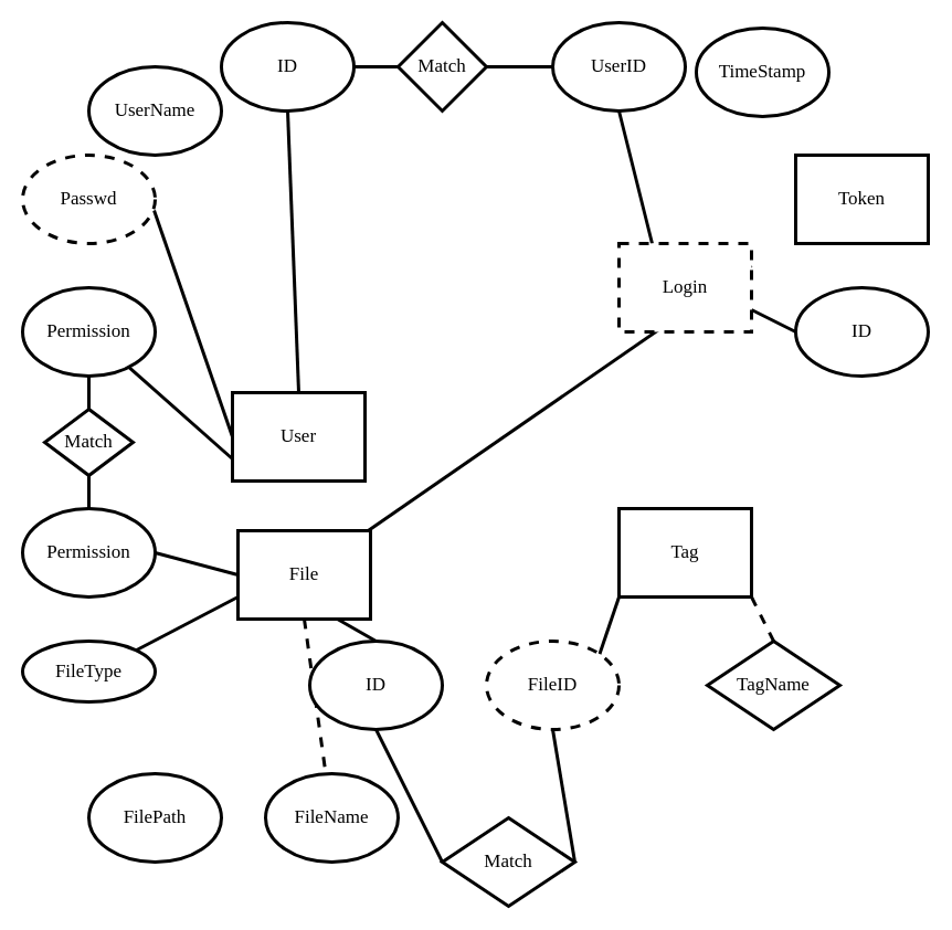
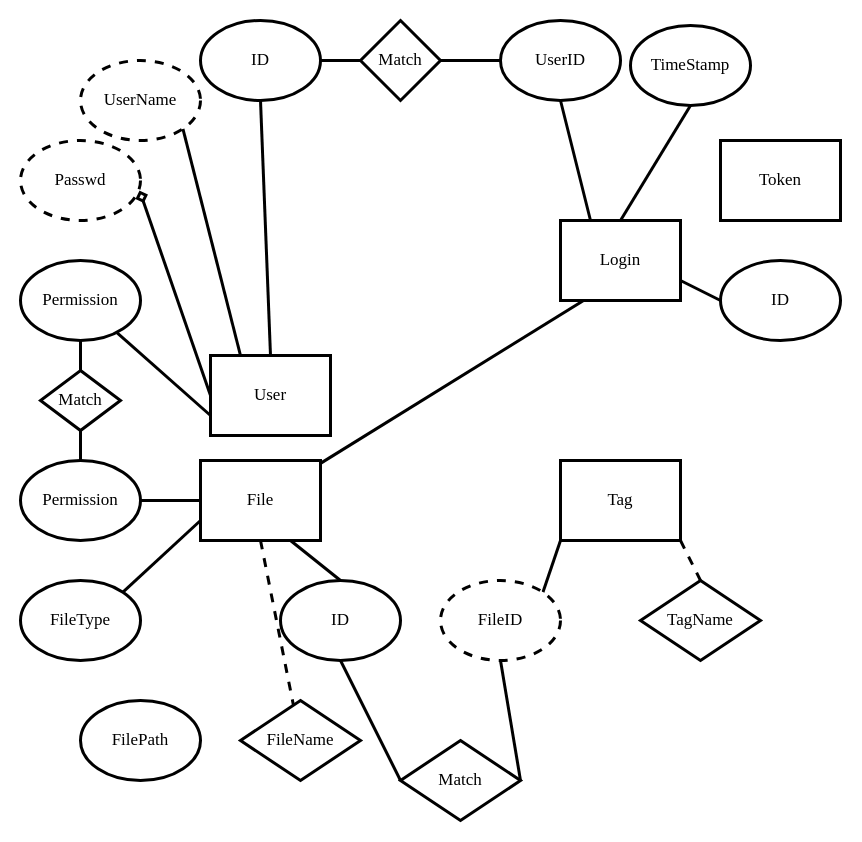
  <mxCell id="0" />
  <mxCell id="1" parent="0" />
  <mxCell id="2" style="rounded=0;orthogonalLoop=1;jettySize=auto;html=1;exitX=0.5;exitY=0;exitDx=0;exitDy=0;entryX=0.5;entryY=1;entryDx=0;entryDy=0;endArrow=none;endFill=0;fontSize=17;fontStyle=0;fontFamily=Fira Code;strokeWidth=3;" edge="1" parent="1" source="6" target="20"><mxGeometry relative="1" as="geometry" /></mxCell>
- <mxCell id="4" style="edgeStyle=none;rounded=0;orthogonalLoop=1;jettySize=auto;html=1;exitX=0;exitY=0.5;exitDx=0;exitDy=0;entryX=0.992;entryY=0.625;entryDx=0;entryDy=0;entryPerimeter=0;endArrow=none;endFill=0;strokeColor=#000000;fontSize=17;fontStyle=0;fontFamily=Fira Code;strokeWidth=3;" edge="1" parent="1" source="6" target="22"><mxGeometry relative="1" as="geometry" /></mxCell>
+ <mxCell id="3" style="edgeStyle=none;rounded=0;orthogonalLoop=1;jettySize=auto;html=1;exitX=0.25;exitY=0;exitDx=0;exitDy=0;entryX=1;entryY=1;entryDx=0;entryDy=0;endArrow=none;endFill=0;strokeColor=#000000;fontSize=17;fontStyle=0;fontFamily=Fira Code;strokeWidth=3;" edge="1" parent="1" source="6" target="21"><mxGeometry relative="1" as="geometry" /></mxCell>
+ <mxCell id="4" style="edgeStyle=none;rounded=0;orthogonalLoop=1;jettySize=auto;html=1;exitX=0;exitY=0.5;exitDx=0;exitDy=0;entryX=0.992;entryY=0.625;entryDx=0;entryDy=0;entryPerimeter=0;endArrow=diamond;endFill=0;strokeColor=#000000;fontSize=17;fontStyle=0;fontFamily=Fira Code;strokeWidth=3;" edge="1" parent="1" source="6" target="22"><mxGeometry relative="1" as="geometry" /></mxCell>
  <mxCell id="5" style="edgeStyle=none;rounded=0;orthogonalLoop=1;jettySize=auto;html=1;exitX=0;exitY=0.75;exitDx=0;exitDy=0;endArrow=none;endFill=0;strokeColor=#000000;fontSize=17;fontStyle=0;fontFamily=Fira Code;strokeWidth=3;" edge="1" parent="1" source="6" target="24"><mxGeometry relative="1" as="geometry" /></mxCell>
  <mxCell id="6" value="User" style="rounded=0;whiteSpace=wrap;html=1;fontSize=17;fontStyle=0;fontFamily=Fira Code;strokeWidth=3;" vertex="1" parent="1"><mxGeometry x="210" y="355" width="120" height="80" as="geometry" /></mxCell>
  <mxCell id="7" style="edgeStyle=none;rounded=0;orthogonalLoop=1;jettySize=auto;html=1;exitX=0;exitY=0.75;exitDx=0;exitDy=0;entryX=1;entryY=0;entryDx=0;entryDy=0;endArrow=none;endFill=0;strokeColor=#000000;fontSize=17;fontStyle=0;fontFamily=Fira Code;strokeWidth=3;" edge="1" parent="1" source="10" target="35"><mxGeometry relative="1" as="geometry" /></mxCell>
  <mxCell id="8" style="edgeStyle=none;rounded=0;orthogonalLoop=1;jettySize=auto;html=1;exitX=0.5;exitY=1;exitDx=0;exitDy=0;endArrow=none;endFill=0;strokeColor=#000000;fontSize=17;fontStyle=0;fontFamily=Fira Code;strokeWidth=3;dashed=1;" edge="1" parent="1" source="10" target="31"><mxGeometry relative="1" as="geometry" /></mxCell>
  <mxCell id="9" style="edgeStyle=none;rounded=0;orthogonalLoop=1;jettySize=auto;html=1;exitX=0.75;exitY=1;exitDx=0;exitDy=0;entryX=0.5;entryY=0;entryDx=0;entryDy=0;endArrow=none;endFill=0;strokeColor=#000000;fontSize=17;fontStyle=0;fontFamily=Fira Code;strokeWidth=3;" edge="1" parent="1" source="10" target="37"><mxGeometry relative="1" as="geometry" /></mxCell>
- <mxCell id="10" value="File" style="rounded=0;whiteSpace=wrap;html=1;fontSize=17;fontStyle=0;fontFamily=Fira Code;strokeWidth=3;" vertex="1" parent="1"><mxGeometry x="215" y="480" width="120" height="80" as="geometry" /></mxCell>
+ <mxCell id="10" value="File" style="rounded=0;whiteSpace=wrap;html=1;fontSize=17;fontStyle=0;fontFamily=Fira Code;strokeWidth=3;" vertex="1" parent="1"><mxGeometry x="200" y="460" width="120" height="80" as="geometry" /></mxCell>
  <mxCell id="11" style="edgeStyle=none;rounded=0;orthogonalLoop=1;jettySize=auto;html=1;exitX=0.25;exitY=0;exitDx=0;exitDy=0;entryX=0.5;entryY=1;entryDx=0;entryDy=0;endArrow=none;endFill=0;strokeColor=#000000;fontSize=17;fontStyle=0;fontFamily=Fira Code;strokeWidth=3;" edge="1" parent="1" source="15" target="25"><mxGeometry relative="1" as="geometry" /></mxCell>
+ <mxCell id="12" style="edgeStyle=none;rounded=0;orthogonalLoop=1;jettySize=auto;html=1;exitX=0.5;exitY=0;exitDx=0;exitDy=0;entryX=0.5;entryY=1;entryDx=0;entryDy=0;endArrow=none;endFill=0;strokeColor=#000000;fontSize=17;fontStyle=0;fontFamily=Fira Code;strokeWidth=3;" edge="1" parent="1" source="15" target="26"><mxGeometry relative="1" as="geometry" /></mxCell>
  <mxCell id="13" style="edgeStyle=none;rounded=0;orthogonalLoop=1;jettySize=auto;html=1;exitX=1;exitY=0.25;exitDx=0;exitDy=0;endArrow=none;endFill=0;strokeColor=#000000;fontSize=17;fontStyle=0;fontFamily=Fira Code;strokeWidth=3;" edge="1" parent="1" source="15" target="10"><mxGeometry relative="1" as="geometry" /></mxCell>
  <mxCell id="14" style="edgeStyle=none;rounded=0;orthogonalLoop=1;jettySize=auto;html=1;exitX=1;exitY=0.75;exitDx=0;exitDy=0;entryX=0;entryY=0.5;entryDx=0;entryDy=0;endArrow=none;endFill=0;strokeColor=#000000;fontSize=17;fontStyle=0;fontFamily=Fira Code;strokeWidth=3;" edge="1" parent="1" source="15" target="28"><mxGeometry relative="1" as="geometry" /></mxCell>
- <mxCell id="15" value="Login" style="rounded=0;whiteSpace=wrap;html=1;fontSize=17;fontStyle=0;fontFamily=Fira Code;strokeWidth=3;dashed=1;" vertex="1" parent="1"><mxGeometry x="560" y="220" width="120" height="80" as="geometry" /></mxCell>
+ <mxCell id="15" value="Login" style="rounded=0;whiteSpace=wrap;html=1;fontSize=17;fontStyle=0;fontFamily=Fira Code;strokeWidth=3;" vertex="1" parent="1"><mxGeometry x="560" y="220" width="120" height="80" as="geometry" /></mxCell>
  <mxCell id="16" style="edgeStyle=none;rounded=0;orthogonalLoop=1;jettySize=auto;html=1;exitX=0;exitY=1;exitDx=0;exitDy=0;entryX=1;entryY=0;entryDx=0;entryDy=0;endArrow=none;endFill=0;strokeColor=#000000;fontSize=17;fontStyle=0;fontFamily=Fira Code;strokeWidth=3;" edge="1" parent="1" source="18" target="41"><mxGeometry relative="1" as="geometry" /></mxCell>
  <mxCell id="17" style="edgeStyle=none;rounded=0;orthogonalLoop=1;jettySize=auto;html=1;exitX=1;exitY=1;exitDx=0;exitDy=0;entryX=0.5;entryY=0;entryDx=0;entryDy=0;endArrow=none;endFill=0;strokeColor=#000000;fontSize=17;fontStyle=0;fontFamily=Fira Code;strokeWidth=3;dashed=1;" edge="1" parent="1" source="18" target="42"><mxGeometry relative="1" as="geometry" /></mxCell>
  <mxCell id="18" value="Tag" style="rounded=0;whiteSpace=wrap;html=1;fontSize=17;fontStyle=0;fontFamily=Fira Code;strokeWidth=3;" vertex="1" parent="1"><mxGeometry x="560" y="460" width="120" height="80" as="geometry" /></mxCell>
  <mxCell id="19" style="edgeStyle=none;rounded=0;orthogonalLoop=1;jettySize=auto;html=1;exitX=1;exitY=0.5;exitDx=0;exitDy=0;entryX=0;entryY=0.5;entryDx=0;entryDy=0;endArrow=none;endFill=0;strokeColor=#000000;fontSize=17;fontStyle=0;fontFamily=Fira Code;strokeWidth=3;" edge="1" parent="1" source="20" target="30"><mxGeometry relative="1" as="geometry" /></mxCell>
  <mxCell id="20" value="ID" style="ellipse;whiteSpace=wrap;html=1;fontSize=17;fontStyle=0;fontFamily=Fira Code;strokeWidth=3;" vertex="1" parent="1"><mxGeometry x="200" y="20" width="120" height="80" as="geometry" /></mxCell>
- <mxCell id="21" value="UserName" style="ellipse;whiteSpace=wrap;html=1;fontSize=17;fontStyle=0;fontFamily=Fira Code;strokeWidth=3;" vertex="1" parent="1"><mxGeometry x="80" y="60" width="120" height="80" as="geometry" /></mxCell>
+ <mxCell id="21" value="UserName" style="ellipse;whiteSpace=wrap;html=1;fontSize=17;fontStyle=0;fontFamily=Fira Code;strokeWidth=3;dashed=1;" vertex="1" parent="1"><mxGeometry x="80" y="60" width="120" height="80" as="geometry" /></mxCell>
  <mxCell id="22" value="Passwd" style="ellipse;whiteSpace=wrap;html=1;fontSize=17;fontStyle=0;fontFamily=Fira Code;strokeWidth=3;dashed=1;" vertex="1" parent="1"><mxGeometry x="20" y="140" width="120" height="80" as="geometry" /></mxCell>
  <mxCell id="23" style="edgeStyle=none;rounded=0;orthogonalLoop=1;jettySize=auto;html=1;exitX=0.5;exitY=1;exitDx=0;exitDy=0;entryX=0.5;entryY=0;entryDx=0;entryDy=0;endArrow=none;endFill=0;strokeColor=#000000;fontSize=17;fontStyle=0;fontFamily=Fira Code;strokeWidth=3;" edge="1" parent="1" source="24" target="39"><mxGeometry relative="1" as="geometry" /></mxCell>
  <mxCell id="24" value="Permission" style="ellipse;whiteSpace=wrap;html=1;fontSize=17;fontStyle=0;fontFamily=Fira Code;strokeWidth=3;" vertex="1" parent="1"><mxGeometry x="20" y="260" width="120" height="80" as="geometry" /></mxCell>
  <mxCell id="25" value="UserID" style="ellipse;whiteSpace=wrap;html=1;fontSize=17;fontStyle=0;fontFamily=Fira Code;strokeWidth=3;" vertex="1" parent="1"><mxGeometry x="500" y="20" width="120" height="80" as="geometry" /></mxCell>
  <mxCell id="26" value="TimeStamp" style="ellipse;whiteSpace=wrap;html=1;fontSize=17;fontStyle=0;fontFamily=Fira Code;strokeWidth=3;" vertex="1" parent="1"><mxGeometry x="630" y="25" width="120" height="80" as="geometry" /></mxCell>
  <mxCell id="27" value="Token" style="whiteSpace=wrap;html=1;fontSize=17;fontStyle=0;fontFamily=Fira Code;strokeWidth=3;rounded=0;" vertex="1" parent="1"><mxGeometry x="720" y="140" width="120" height="80" as="geometry" /></mxCell>
  <mxCell id="28" value="ID" style="ellipse;whiteSpace=wrap;html=1;fontSize=17;fontStyle=0;fontFamily=Fira Code;strokeWidth=3;" vertex="1" parent="1"><mxGeometry x="720" y="260" width="120" height="80" as="geometry" /></mxCell>
  <mxCell id="29" style="edgeStyle=none;rounded=0;orthogonalLoop=1;jettySize=auto;html=1;exitX=1;exitY=0.5;exitDx=0;exitDy=0;entryX=0;entryY=0.5;entryDx=0;entryDy=0;endArrow=none;endFill=0;strokeColor=#000000;fontSize=17;fontStyle=0;fontFamily=Fira Code;strokeWidth=3;" edge="1" parent="1" source="30" target="25"><mxGeometry relative="1" as="geometry" /></mxCell>
  <mxCell id="30" value="Match" style="rhombus;whiteSpace=wrap;html=1;fontSize=17;fontStyle=0;fontFamily=Fira Code;strokeWidth=3;" vertex="1" parent="1"><mxGeometry x="360" y="20" width="80" height="80" as="geometry" /></mxCell>
- <mxCell id="31" value="FileName" style="ellipse;whiteSpace=wrap;html=1;fontSize=17;fontStyle=0;fontFamily=Fira Code;strokeWidth=3;" vertex="1" parent="1"><mxGeometry x="240" y="700" width="120" height="80" as="geometry" /></mxCell>
+ <mxCell id="31" value="FileName" style="rhombus;whiteSpace=wrap;html=1;fontSize=17;fontStyle=0;fontFamily=Fira Code;strokeWidth=3;" vertex="1" parent="1"><mxGeometry x="240" y="700" width="120" height="80" as="geometry" /></mxCell>
  <mxCell id="32" value="FilePath" style="ellipse;whiteSpace=wrap;html=1;fontSize=17;fontStyle=0;fontFamily=Fira Code;strokeWidth=3;" vertex="1" parent="1"><mxGeometry x="80" y="700" width="120" height="80" as="geometry" /></mxCell>
  <mxCell id="33" style="edgeStyle=none;rounded=0;orthogonalLoop=1;jettySize=auto;html=1;exitX=1;exitY=0.5;exitDx=0;exitDy=0;entryX=0;entryY=0.5;entryDx=0;entryDy=0;endArrow=none;endFill=0;strokeColor=#000000;fontSize=17;fontStyle=0;fontFamily=Fira Code;strokeWidth=3;" edge="1" parent="1" source="34" target="10"><mxGeometry relative="1" as="geometry" /></mxCell>
  <mxCell id="34" value="Permission" style="ellipse;whiteSpace=wrap;html=1;fontSize=17;fontStyle=0;fontFamily=Fira Code;strokeWidth=3;" vertex="1" parent="1"><mxGeometry x="20" y="460" width="120" height="80" as="geometry" /></mxCell>
- <mxCell id="35" value="FileType" style="ellipse;whiteSpace=wrap;html=1;fontSize=17;fontStyle=0;fontFamily=Fira Code;strokeWidth=3;" vertex="1" parent="1"><mxGeometry x="20" y="580" width="120" height="55" as="geometry" /></mxCell>
+ <mxCell id="35" value="FileType" style="ellipse;whiteSpace=wrap;html=1;fontSize=17;fontStyle=0;fontFamily=Fira Code;strokeWidth=3;" vertex="1" parent="1"><mxGeometry x="20" y="580" width="120" height="80" as="geometry" /></mxCell>
  <mxCell id="36" style="edgeStyle=none;rounded=0;orthogonalLoop=1;jettySize=auto;html=1;exitX=0.5;exitY=1;exitDx=0;exitDy=0;entryX=0;entryY=0.5;entryDx=0;entryDy=0;endArrow=none;endFill=0;strokeColor=#000000;fontSize=17;fontStyle=0;fontFamily=Fira Code;strokeWidth=3;" edge="1" parent="1" source="37" target="43"><mxGeometry relative="1" as="geometry" /></mxCell>
  <mxCell id="37" value="ID" style="ellipse;whiteSpace=wrap;html=1;fontSize=17;fontStyle=0;fontFamily=Fira Code;strokeWidth=3;" vertex="1" parent="1"><mxGeometry x="280" y="580" width="120" height="80" as="geometry" /></mxCell>
  <mxCell id="38" style="edgeStyle=none;rounded=0;orthogonalLoop=1;jettySize=auto;html=1;exitX=0.5;exitY=1;exitDx=0;exitDy=0;entryX=0.5;entryY=0;entryDx=0;entryDy=0;endArrow=none;endFill=0;strokeColor=#000000;fontSize=17;fontStyle=0;fontFamily=Fira Code;strokeWidth=3;" edge="1" parent="1" source="39" target="34"><mxGeometry relative="1" as="geometry" /></mxCell>
  <mxCell id="39" value="Match" style="rhombus;whiteSpace=wrap;html=1;fontSize=17;fontStyle=0;fontFamily=Fira Code;strokeWidth=3;" vertex="1" parent="1"><mxGeometry x="40" y="370" width="80" height="60" as="geometry" /></mxCell>
  <mxCell id="40" style="edgeStyle=none;rounded=0;orthogonalLoop=1;jettySize=auto;html=1;exitX=0.5;exitY=1;exitDx=0;exitDy=0;entryX=1;entryY=0.5;entryDx=0;entryDy=0;endArrow=none;endFill=0;strokeColor=#000000;fontSize=17;fontStyle=0;fontFamily=Fira Code;strokeWidth=3;" edge="1" parent="1" source="41" target="43"><mxGeometry relative="1" as="geometry" /></mxCell>
  <mxCell id="41" value="FileID" style="ellipse;whiteSpace=wrap;html=1;fontSize=17;fontStyle=0;fontFamily=Fira Code;strokeWidth=3;dashed=1;" vertex="1" parent="1"><mxGeometry x="440" y="580" width="120" height="80" as="geometry" /></mxCell>
  <mxCell id="42" value="TagName" style="rhombus;whiteSpace=wrap;html=1;fontSize=17;fontStyle=0;fontFamily=Fira Code;strokeWidth=3;" vertex="1" parent="1"><mxGeometry x="640" y="580" width="120" height="80" as="geometry" /></mxCell>
  <mxCell id="43" value="Match" style="rhombus;whiteSpace=wrap;html=1;fontSize=17;fontStyle=0;fontFamily=Fira Code;strokeWidth=3;" vertex="1" parent="1"><mxGeometry x="400" y="740" width="120" height="80" as="geometry" /></mxCell>
